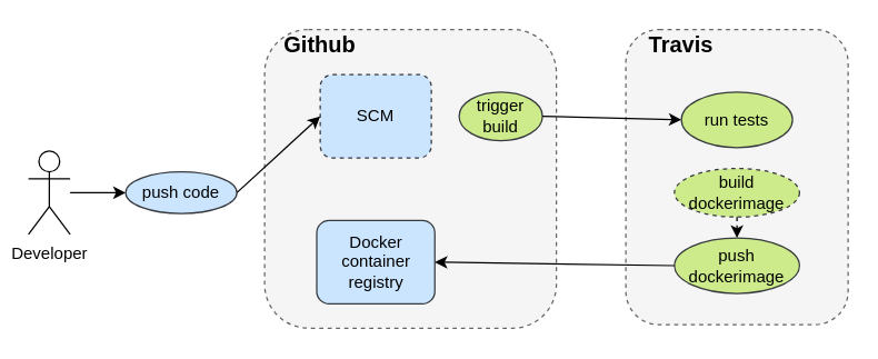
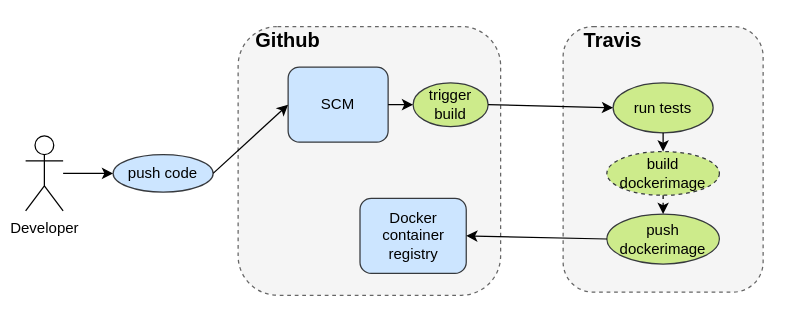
  <mxCell id="0" />
  <mxCell id="1" parent="0" />
  <mxCell id="2" value="" style="rounded=1;whiteSpace=wrap;html=1;dashed=1;fillColor=#f5f5f5;strokeColor=#666666;fontColor=#333333;" vertex="1" parent="1"><mxGeometry x="450" y="20.5" width="160" height="212.5" as="geometry" /></mxCell>
  <mxCell id="3" value="Developer" style="shape=umlActor;verticalLabelPosition=bottom;verticalAlign=top;html=1;outlineConnect=0;" vertex="1" parent="1"><mxGeometry x="20" y="108" width="30" height="60" as="geometry" /></mxCell>
  <mxCell id="4" value="" style="rounded=1;whiteSpace=wrap;html=1;dashed=1;fillColor=#f5f5f5;strokeColor=#666666;fontColor=#333333;" vertex="1" parent="1"><mxGeometry x="190" y="20.5" width="210" height="215" as="geometry" /></mxCell>
  <mxCell id="5" value="build dockerimage" style="ellipse;whiteSpace=wrap;html=1;fillColor=#cdeb8b;strokeColor=#36393d;dashed=1;" vertex="1" parent="1"><mxGeometry x="485" y="120.5" width="90" height="35" as="geometry" /></mxCell>
  <mxCell id="6" value="push dockerimage" style="ellipse;whiteSpace=wrap;html=1;fillColor=#cdeb8b;strokeColor=#36393d;" vertex="1" parent="1"><mxGeometry x="485" y="170.5" width="90" height="40" as="geometry" /></mxCell>
  <mxCell id="7" value="push code" style="ellipse;whiteSpace=wrap;html=1;fillColor=#cce5ff;strokeColor=#36393d;" vertex="1" parent="1"><mxGeometry x="90" y="123" width="80" height="30" as="geometry" /></mxCell>
  <mxCell id="8" value="trigger build" style="ellipse;whiteSpace=wrap;html=1;fillColor=#cdeb8b;strokeColor=#36393d;" vertex="1" parent="1"><mxGeometry x="330" y="65.5" width="60" height="35" as="geometry" /></mxCell>
  <mxCell id="9" value="&lt;font style=&quot;font-size: 16px&quot;&gt;&lt;b&gt;Github&lt;/b&gt;&lt;/font&gt;" style="text;html=1;strokeColor=none;fillColor=none;align=center;verticalAlign=middle;whiteSpace=wrap;rounded=0;dashed=1;" vertex="1" parent="1"><mxGeometry x="210" y="20.5" width="40" height="20" as="geometry" /></mxCell>
- <mxCell id="10" value="SCM" style="rounded=1;whiteSpace=wrap;html=1;fillColor=#cce5ff;strokeColor=#36393d;dashed=1;" vertex="1" parent="1"><mxGeometry x="230" y="53" width="80" height="60" as="geometry" /></mxCell>
- <mxCell id="11" value="Docker container registry" style="rounded=1;whiteSpace=wrap;html=1;fillColor=#cce5ff;strokeColor=#36393d;" vertex="1" parent="1"><mxGeometry x="227.5" y="158" width="85" height="60" as="geometry" /></mxCell>
+ <mxCell id="10" value="SCM" style="rounded=1;whiteSpace=wrap;html=1;fillColor=#cce5ff;strokeColor=#36393d;" vertex="1" parent="1"><mxGeometry x="230" y="53" width="80" height="60" as="geometry" /></mxCell>
+ <mxCell id="11" value="Docker container registry" style="rounded=1;whiteSpace=wrap;html=1;fillColor=#cce5ff;strokeColor=#36393d;" vertex="1" parent="1"><mxGeometry x="287.5" y="158" width="85" height="60" as="geometry" /></mxCell>
  <mxCell id="12" value="" style="endArrow=classic;html=1;entryX=0;entryY=0.5;entryDx=0;entryDy=0;" edge="1" parent="1" source="3" target="7"><mxGeometry width="50" height="50" relative="1" as="geometry"><mxPoint x="410" y="303" as="sourcePoint" /><mxPoint x="460" y="253" as="targetPoint" /></mxGeometry></mxCell>
  <mxCell id="13" value="" style="endArrow=classic;html=1;exitX=1;exitY=0.5;exitDx=0;exitDy=0;entryX=0;entryY=0.5;entryDx=0;entryDy=0;" edge="1" parent="1" source="7" target="10"><mxGeometry width="50" height="50" relative="1" as="geometry"><mxPoint x="410" y="303" as="sourcePoint" /><mxPoint x="460" y="253" as="targetPoint" /></mxGeometry></mxCell>
+ <mxCell id="14" value="" style="endArrow=classic;html=1;exitX=1;exitY=0.5;exitDx=0;exitDy=0;entryX=0;entryY=0.5;entryDx=0;entryDy=0;" edge="1" parent="1" source="10" target="8"><mxGeometry width="50" height="50" relative="1" as="geometry"><mxPoint x="410" y="303" as="sourcePoint" /><mxPoint x="460" y="253" as="targetPoint" /></mxGeometry></mxCell>
  <mxCell id="15" value="&lt;font style=&quot;font-size: 16px&quot;&gt;&lt;b&gt;Travis&lt;/b&gt;&lt;/font&gt;" style="text;html=1;strokeColor=none;fillColor=none;align=center;verticalAlign=middle;whiteSpace=wrap;rounded=0;dashed=1;" vertex="1" parent="1"><mxGeometry x="470" y="20.5" width="40" height="20" as="geometry" /></mxCell>
  <mxCell id="16" value="run tests" style="ellipse;whiteSpace=wrap;html=1;fillColor=#cdeb8b;strokeColor=#36393d;" vertex="1" parent="1"><mxGeometry x="490" y="65.5" width="80" height="40" as="geometry" /></mxCell>
  <mxCell id="17" value="" style="endArrow=classic;html=1;exitX=1;exitY=0.5;exitDx=0;exitDy=0;entryX=0;entryY=0.5;entryDx=0;entryDy=0;" edge="1" parent="1" source="8" target="16"><mxGeometry width="50" height="50" relative="1" as="geometry"><mxPoint x="410" y="303" as="sourcePoint" /><mxPoint x="460" y="253" as="targetPoint" /></mxGeometry></mxCell>
+ <mxCell id="18" value="" style="endArrow=classic;html=1;exitX=0.5;exitY=1;exitDx=0;exitDy=0;entryX=0.5;entryY=0;entryDx=0;entryDy=0;" edge="1" parent="1" source="16" target="5"><mxGeometry width="50" height="50" relative="1" as="geometry"><mxPoint x="370" y="305.5" as="sourcePoint" /><mxPoint x="420" y="255.5" as="targetPoint" /></mxGeometry></mxCell>
  <mxCell id="19" value="" style="endArrow=classic;html=1;exitX=0.5;exitY=1;exitDx=0;exitDy=0;entryX=0.5;entryY=0;entryDx=0;entryDy=0;dashed=1;" edge="1" parent="1" source="5" target="6"><mxGeometry width="50" height="50" relative="1" as="geometry"><mxPoint x="370" y="305.5" as="sourcePoint" /><mxPoint x="420" y="255.5" as="targetPoint" /></mxGeometry></mxCell>
  <mxCell id="20" value="" style="endArrow=classic;html=1;exitX=0;exitY=0.5;exitDx=0;exitDy=0;entryX=1;entryY=0.5;entryDx=0;entryDy=0;" edge="1" parent="1" source="6" target="11"><mxGeometry width="50" height="50" relative="1" as="geometry"><mxPoint x="410" y="303" as="sourcePoint" /><mxPoint x="460" y="253" as="targetPoint" /></mxGeometry></mxCell>
